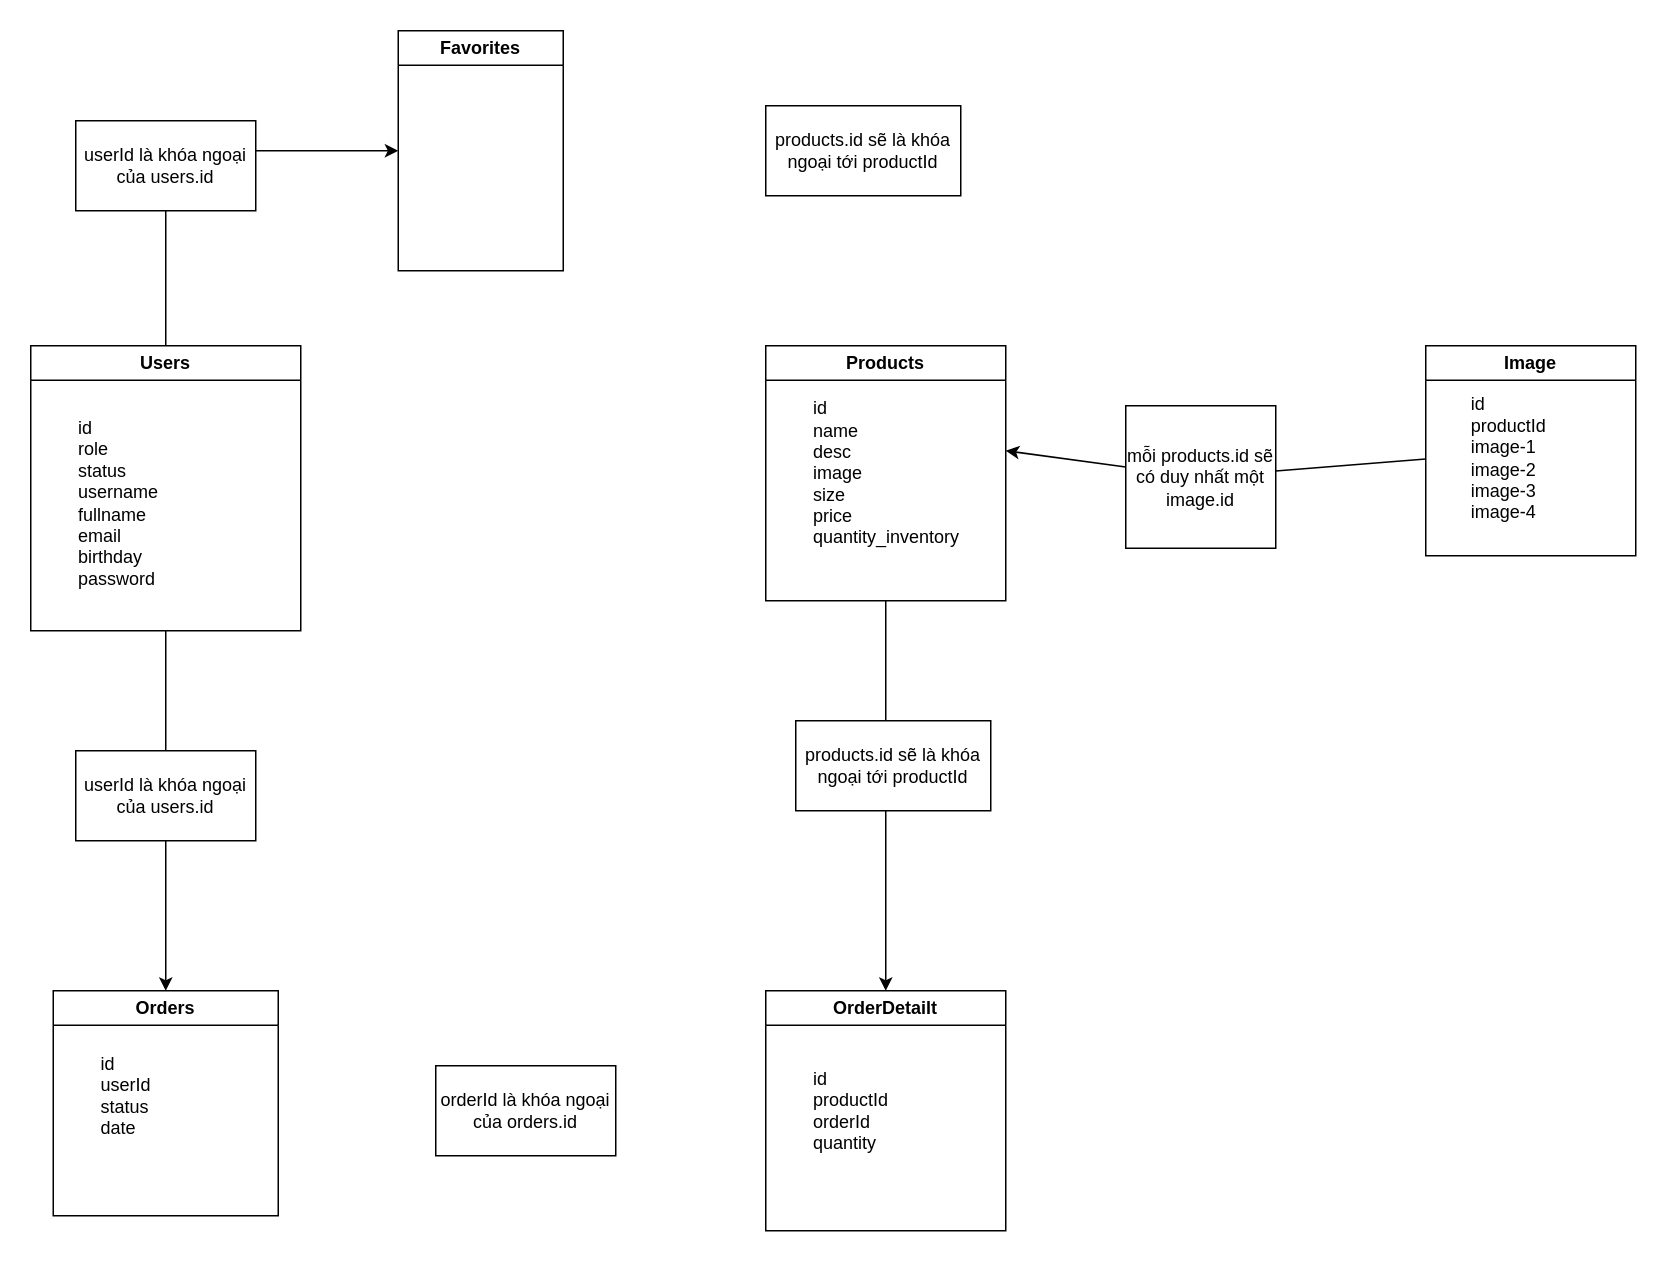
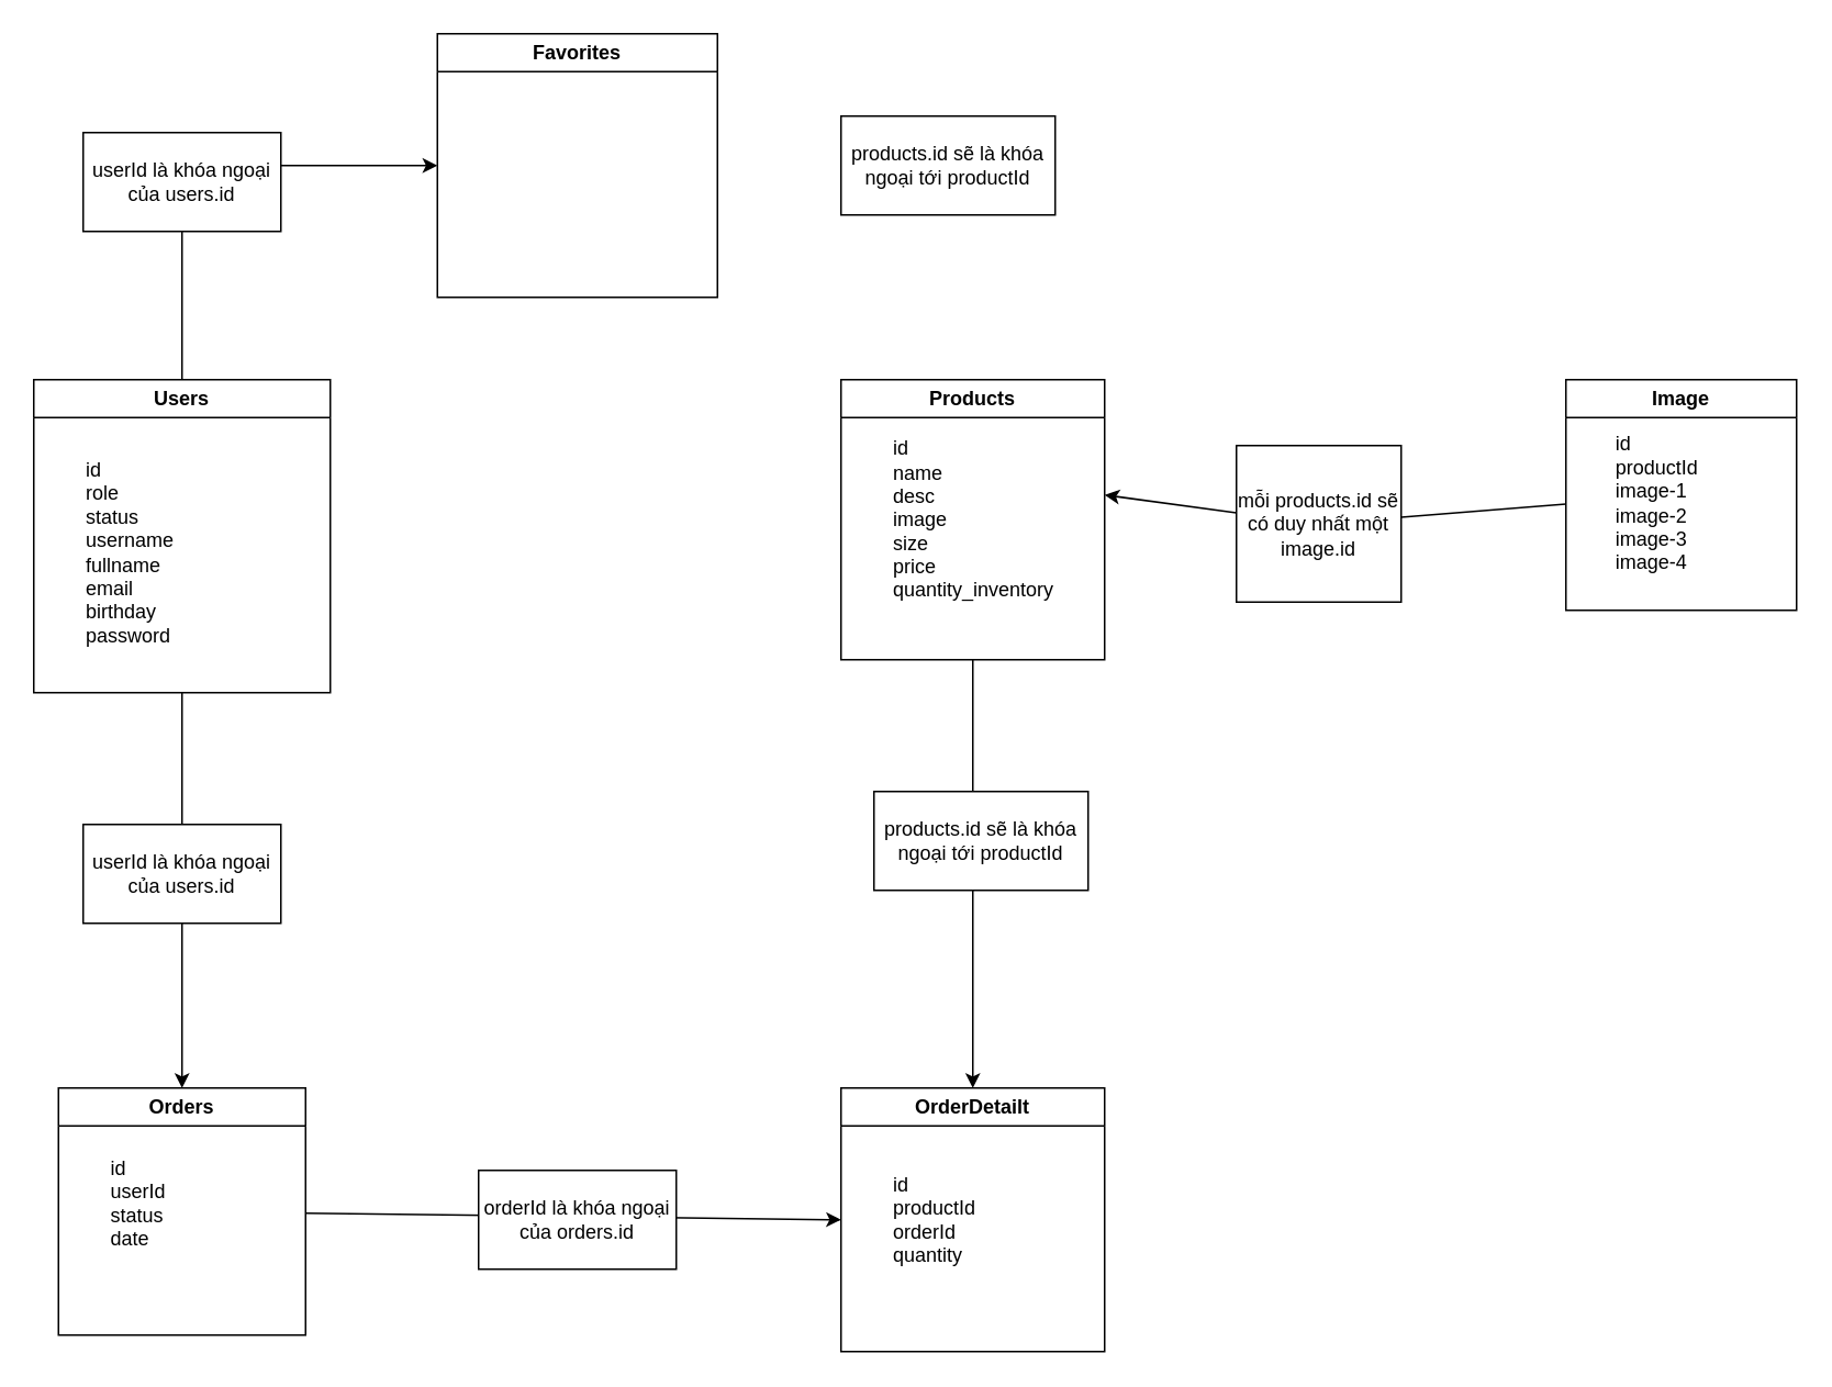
  <mxCell id="0" />
  <mxCell id="1" parent="0" />
  <mxCell id="2" style="edgeStyle=none;html=1;startArrow=none;" parent="1" source="15" target="12" edge="1"><mxGeometry relative="1" as="geometry" /></mxCell>
  <mxCell id="3" style="edgeStyle=none;html=1;entryX=0;entryY=0.5;entryDx=0;entryDy=0;startArrow=none;" edge="1" parent="1" source="25" target="23"><mxGeometry relative="1" as="geometry"><Array as="points"><mxPoint x="110" y="100" /></Array></mxGeometry></mxCell>
  <mxCell id="4" value="Users" style="swimlane;whiteSpace=wrap;html=1;" parent="1" vertex="1"><mxGeometry x="20" y="230" width="180" height="190" as="geometry" /></mxCell>
  <mxCell id="5" value="id&lt;br&gt;role&lt;br&gt;status&lt;br&gt;username&lt;br&gt;fullname&lt;br&gt;email&lt;br&gt;birthday&lt;br&gt;password" style="text;html=1;align=left;verticalAlign=middle;resizable=0;points=[];autosize=1;strokeColor=none;fillColor=none;" parent="4" vertex="1"><mxGeometry x="30" y="40" width="80" height="130" as="geometry" /></mxCell>
  <mxCell id="6" value="OrderDetailt" style="swimlane;whiteSpace=wrap;html=1;" parent="1" vertex="1"><mxGeometry x="510" y="660" width="160" height="160" as="geometry" /></mxCell>
  <mxCell id="7" value="id&lt;br&gt;productId&lt;br&gt;orderId&lt;br&gt;quantity" style="text;html=1;align=left;verticalAlign=middle;resizable=0;points=[];autosize=1;strokeColor=none;fillColor=none;" parent="6" vertex="1"><mxGeometry x="30" y="45" width="70" height="70" as="geometry" /></mxCell>
  <mxCell id="8" style="edgeStyle=none;html=1;entryX=0.5;entryY=0;entryDx=0;entryDy=0;" parent="1" source="9" target="6" edge="1"><mxGeometry relative="1" as="geometry" /></mxCell>
  <mxCell id="9" value="Products" style="swimlane;whiteSpace=wrap;html=1;" parent="1" vertex="1"><mxGeometry x="510" y="230" width="160" height="170" as="geometry" /></mxCell>
  <mxCell id="10" value="id&lt;br&gt;name&lt;br&gt;desc&lt;br&gt;image&lt;br&gt;size&lt;br&gt;price&lt;br&gt;quantity_inventory&lt;br&gt;&lt;span style=&quot;&quot;&gt;&#09;&lt;/span&gt;" style="text;html=1;align=left;verticalAlign=middle;resizable=0;points=[];autosize=1;strokeColor=none;fillColor=none;" parent="9" vertex="1"><mxGeometry x="30" y="30" width="120" height="110" as="geometry" /></mxCell>
+ <mxCell id="11" style="edgeStyle=none;html=1;entryX=0;entryY=0.5;entryDx=0;entryDy=0;" parent="1" source="12" target="6" edge="1"><mxGeometry relative="1" as="geometry" /></mxCell>
  <mxCell id="12" value="Orders" style="swimlane;whiteSpace=wrap;html=1;startSize=23;" parent="1" vertex="1"><mxGeometry x="35" y="660" width="150" height="150" as="geometry" /></mxCell>
  <mxCell id="13" value="id&lt;br&gt;userId&lt;br&gt;status&lt;br&gt;date" style="text;html=1;align=left;verticalAlign=middle;resizable=0;points=[];autosize=1;strokeColor=none;fillColor=none;" parent="12" vertex="1"><mxGeometry x="30" y="35" width="60" height="70" as="geometry" /></mxCell>
  <mxCell id="14" value="" style="edgeStyle=none;html=1;endArrow=none;" parent="1" source="4" target="15" edge="1"><mxGeometry relative="1" as="geometry"><mxPoint x="110" y="420" as="sourcePoint" /><mxPoint x="110" y="660" as="targetPoint" /></mxGeometry></mxCell>
  <mxCell id="15" value="userId là khóa ngoại của users.id" style="rounded=0;whiteSpace=wrap;html=1;" parent="1" vertex="1"><mxGeometry x="50" y="500" width="120" height="60" as="geometry" /></mxCell>
  <mxCell id="16" value="orderId là khóa ngoại của orders.id" style="rounded=0;whiteSpace=wrap;html=1;" parent="1" vertex="1"><mxGeometry x="290" y="710" width="120" height="60" as="geometry" /></mxCell>
  <mxCell id="17" value="products.id sẽ là khóa ngoại tới productId" style="rounded=0;whiteSpace=wrap;html=1;" parent="1" vertex="1"><mxGeometry x="530" y="480" width="130" height="60" as="geometry" /></mxCell>
  <mxCell id="18" style="edgeStyle=none;html=1;startArrow=none;" parent="1" source="22" edge="1"><mxGeometry relative="1" as="geometry"><mxPoint x="670" y="300" as="targetPoint" /></mxGeometry></mxCell>
  <mxCell id="19" value="Image" style="swimlane;whiteSpace=wrap;html=1;" parent="1" vertex="1"><mxGeometry x="950" y="230" width="140" height="140" as="geometry" /></mxCell>
  <mxCell id="20" value="&lt;div style=&quot;text-align: left;&quot;&gt;&lt;span style=&quot;background-color: initial;&quot;&gt;id&lt;/span&gt;&lt;/div&gt;&lt;div style=&quot;text-align: left;&quot;&gt;&lt;span style=&quot;background-color: initial;&quot;&gt;productId&lt;/span&gt;&lt;/div&gt;&lt;div style=&quot;text-align: left;&quot;&gt;&lt;span style=&quot;background-color: initial;&quot;&gt;image-1&lt;/span&gt;&lt;/div&gt;&lt;div style=&quot;text-align: left;&quot;&gt;&lt;span style=&quot;background-color: initial;&quot;&gt;image-2&lt;/span&gt;&lt;/div&gt;&lt;div style=&quot;text-align: left;&quot;&gt;&lt;span style=&quot;background-color: initial;&quot;&gt;image-3&lt;/span&gt;&lt;/div&gt;&lt;div style=&quot;text-align: left;&quot;&gt;&lt;span style=&quot;background-color: initial;&quot;&gt;image-4&lt;/span&gt;&lt;/div&gt;" style="text;html=1;align=center;verticalAlign=middle;resizable=0;points=[];autosize=1;strokeColor=none;fillColor=none;" parent="19" vertex="1"><mxGeometry x="20" y="25" width="70" height="100" as="geometry" /></mxCell>
  <mxCell id="21" value="" style="edgeStyle=none;html=1;endArrow=none;" parent="1" source="19" target="22" edge="1"><mxGeometry relative="1" as="geometry"><mxPoint x="670" y="300" as="targetPoint" /><mxPoint x="950" y="300" as="sourcePoint" /></mxGeometry></mxCell>
  <mxCell id="22" value="mỗi products.id sẽ có duy nhất một image.id" style="rounded=0;whiteSpace=wrap;html=1;" parent="1" vertex="1"><mxGeometry x="750" y="270" width="100" height="95" as="geometry" /></mxCell>
- <mxCell id="23" value="Favorites" style="swimlane;whiteSpace=wrap;html=1;" vertex="1" parent="1"><mxGeometry x="265" y="20" width="110" height="160" as="geometry" /></mxCell>
+ <mxCell id="23" value="Favorites" style="swimlane;whiteSpace=wrap;html=1;" vertex="1" parent="1"><mxGeometry x="265" y="20" width="170" height="160" as="geometry" /></mxCell>
  <mxCell id="24" value="" style="edgeStyle=none;html=1;entryX=0.5;entryY=1;entryDx=0;entryDy=0;endArrow=none;" edge="1" parent="1" source="4" target="25"><mxGeometry relative="1" as="geometry"><mxPoint x="110" y="230" as="sourcePoint" /><mxPoint x="265" y="100" as="targetPoint" /><Array as="points" /></mxGeometry></mxCell>
  <mxCell id="25" value="userId là khóa ngoại của users.id" style="rounded=0;whiteSpace=wrap;html=1;" vertex="1" parent="1"><mxGeometry x="50" y="80" width="120" height="60" as="geometry" /></mxCell>
  <mxCell id="26" value="products.id sẽ là khóa ngoại tới productId" style="rounded=0;whiteSpace=wrap;html=1;" vertex="1" parent="1"><mxGeometry x="510" y="70" width="130" height="60" as="geometry" /></mxCell>
